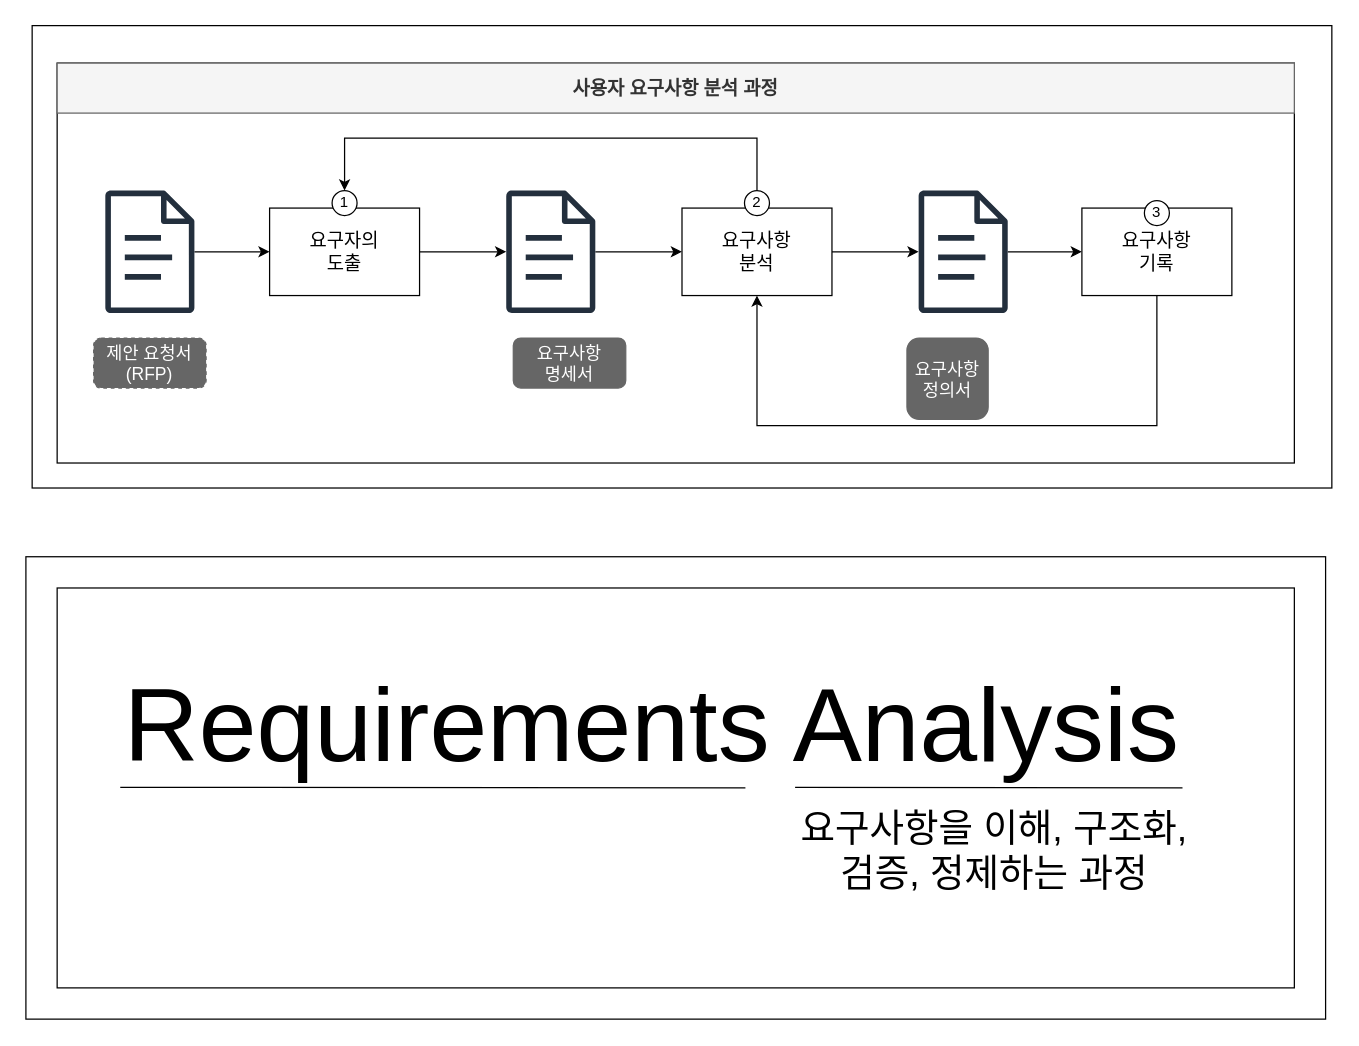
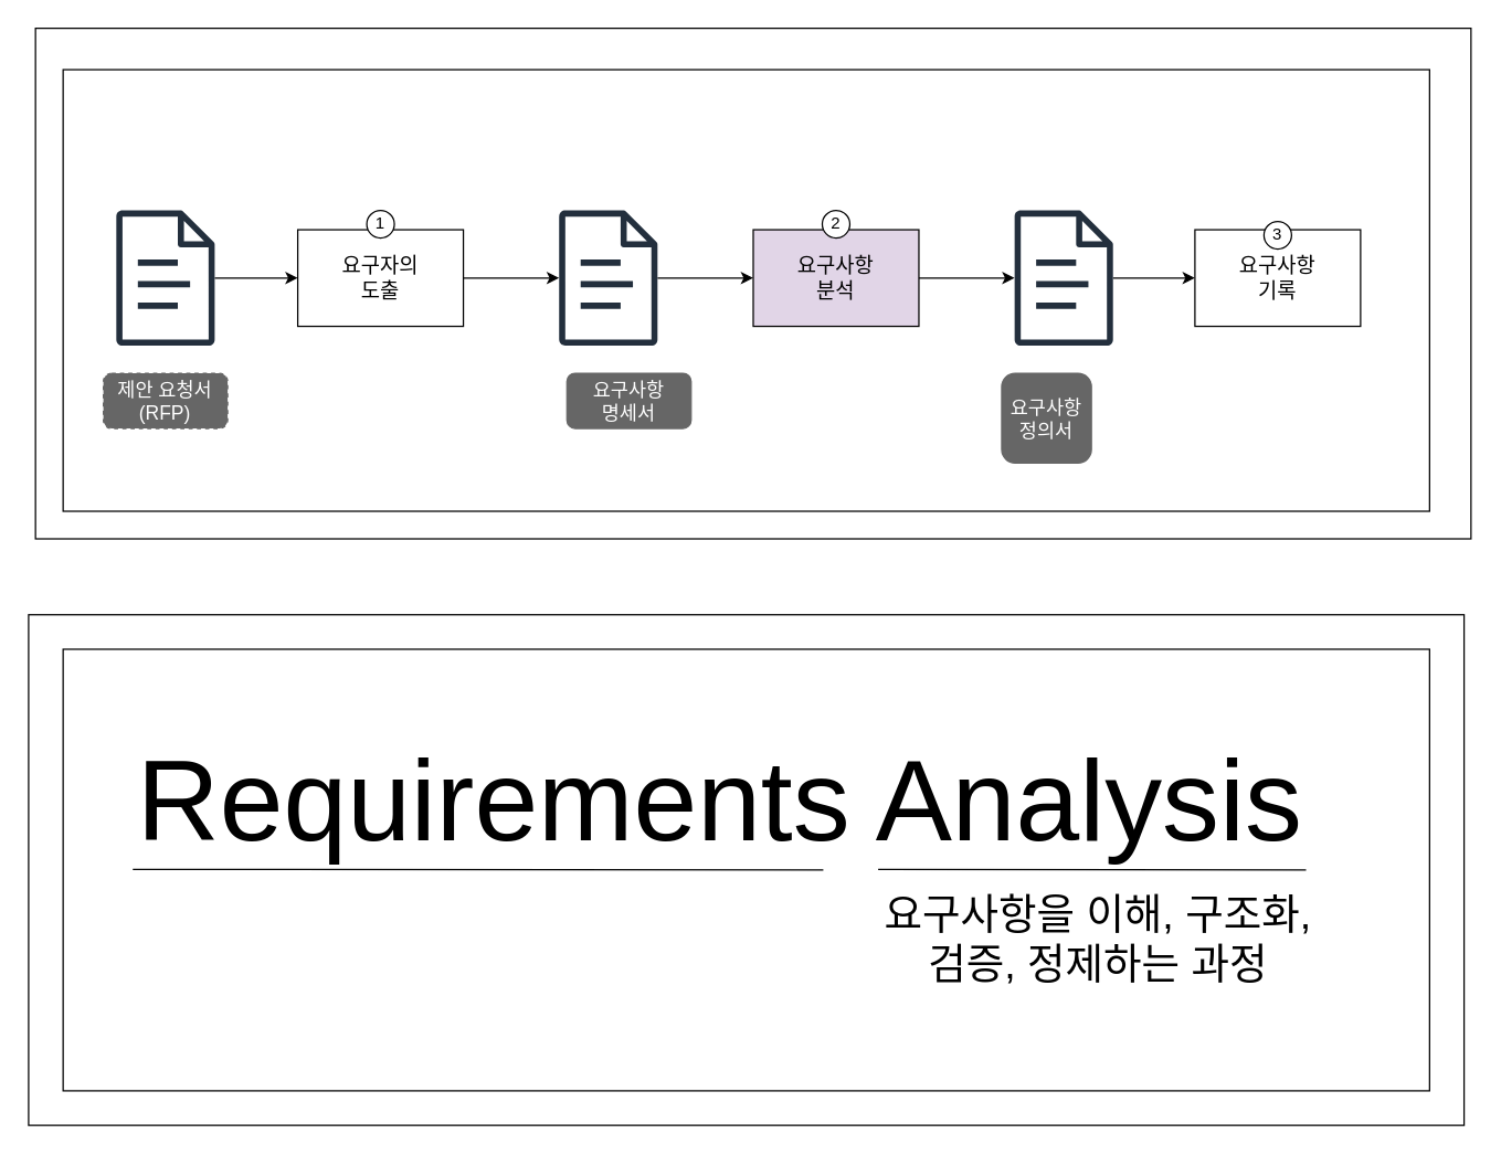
  <mxCell id="0" />
  <mxCell id="1" parent="0" />
  <mxCell id="2" value="" style="rounded=0;whiteSpace=wrap;html=1;" vertex="1" parent="1"><mxGeometry x="25" y="20" width="1040" height="370" as="geometry" /></mxCell>
  <mxCell id="3" value="" style="rounded=0;whiteSpace=wrap;html=1;" vertex="1" parent="1"><mxGeometry x="45" y="50" width="990" height="320" as="geometry" /></mxCell>
  <mxCell id="4" style="edgeStyle=orthogonalEdgeStyle;rounded=0;orthogonalLoop=1;jettySize=auto;html=1;" edge="1" parent="1" source="5" target="18"><mxGeometry relative="1" as="geometry" /></mxCell>
  <mxCell id="5" value="요구자의&lt;div&gt;도출&lt;/div&gt;" style="rounded=0;whiteSpace=wrap;html=1;fontSize=15;" vertex="1" parent="1"><mxGeometry x="215" y="166" width="120" height="70" as="geometry" /></mxCell>
  <mxCell id="6" value="제안 요청서&lt;div&gt;(RFP)&lt;/div&gt;" style="rounded=1;whiteSpace=wrap;html=1;fontSize=14;fillColor=#666666;fontColor=#FFFFFF;strokeColor=#666666;dashed=1;" vertex="1" parent="1"><mxGeometry x="74.19" y="270" width="90" height="40" as="geometry" /></mxCell>
- <mxCell id="7" value="사용자 요구사항 분석 과정" style="rounded=0;whiteSpace=wrap;html=1;fontSize=15;fillColor=#f5f5f5;fontColor=#333333;strokeColor=#666666;fontStyle=1" vertex="1" parent="1"><mxGeometry x="45" y="50" width="990" height="40" as="geometry" /></mxCell>
  <mxCell id="8" value="1" style="ellipse;whiteSpace=wrap;html=1;aspect=fixed;" vertex="1" parent="1"><mxGeometry x="265" y="152" width="20" height="20" as="geometry" /></mxCell>
  <mxCell id="9" value="" style="rounded=0;whiteSpace=wrap;html=1;" vertex="1" parent="1"><mxGeometry x="20" y="445" width="1040" height="370" as="geometry" /></mxCell>
  <mxCell id="10" value="" style="rounded=0;whiteSpace=wrap;html=1;" vertex="1" parent="1"><mxGeometry x="45" y="470" width="990" height="320" as="geometry" /></mxCell>
  <mxCell id="11" value="&lt;font style=&quot;font-size: 83px;&quot;&gt;Requirements Analysis&lt;/font&gt;" style="rounded=0;whiteSpace=wrap;html=1;fontSize=83;strokeColor=none;" vertex="1" parent="1"><mxGeometry x="80.5" y="550" width="880" height="60" as="geometry" /></mxCell>
  <mxCell id="12" value="요구사항을 이해, 구조화,&lt;div&gt;검증, 정제하는 과정&lt;/div&gt;" style="rounded=0;whiteSpace=wrap;html=1;fontSize=30;strokeColor=none;" vertex="1" parent="1"><mxGeometry x="589.5" y="650" width="410" height="60" as="geometry" /></mxCell>
  <mxCell id="13" value="" style="endArrow=none;html=1;rounded=0;entryX=0.576;entryY=0.5;entryDx=0;entryDy=0;entryPerimeter=0;" edge="1" parent="1"><mxGeometry width="50" height="50" relative="1" as="geometry"><mxPoint x="95.5" y="629.47" as="sourcePoint" /><mxPoint x="595.74" y="630" as="targetPoint" /></mxGeometry></mxCell>
  <mxCell id="14" value="" style="endArrow=none;html=1;rounded=0;" edge="1" parent="1"><mxGeometry width="50" height="50" relative="1" as="geometry"><mxPoint x="635.5" y="629.47" as="sourcePoint" /><mxPoint x="945.5" y="630" as="targetPoint" /></mxGeometry></mxCell>
  <mxCell id="15" style="edgeStyle=orthogonalEdgeStyle;rounded=0;orthogonalLoop=1;jettySize=auto;html=1;entryX=0;entryY=0.5;entryDx=0;entryDy=0;" edge="1" parent="1" source="16" target="5"><mxGeometry relative="1" as="geometry" /></mxCell>
  <mxCell id="16" value="" style="sketch=0;outlineConnect=0;fontColor=#232F3E;gradientColor=none;fillColor=#232F3D;strokeColor=none;dashed=0;verticalLabelPosition=bottom;verticalAlign=top;align=center;html=1;fontSize=12;fontStyle=0;aspect=fixed;pointerEvents=1;shape=mxgraph.aws4.document;" vertex="1" parent="1"><mxGeometry x="83.38" y="152" width="71.62" height="98" as="geometry" /></mxCell>
  <mxCell id="17" style="edgeStyle=orthogonalEdgeStyle;rounded=0;orthogonalLoop=1;jettySize=auto;html=1;entryX=0;entryY=0.5;entryDx=0;entryDy=0;" edge="1" parent="1" source="18" target="22"><mxGeometry relative="1" as="geometry" /></mxCell>
  <mxCell id="18" value="" style="sketch=0;outlineConnect=0;fontColor=#232F3E;gradientColor=none;fillColor=#232F3D;strokeColor=none;dashed=0;verticalLabelPosition=bottom;verticalAlign=top;align=center;html=1;fontSize=12;fontStyle=0;aspect=fixed;pointerEvents=1;shape=mxgraph.aws4.document;" vertex="1" parent="1"><mxGeometry x="404.19" y="152" width="71.62" height="98" as="geometry" /></mxCell>
  <mxCell id="19" value="요구사항&lt;div&gt;명세서&lt;/div&gt;" style="rounded=1;whiteSpace=wrap;html=1;fontSize=14;fillColor=#666666;fontColor=#FFFFFF;strokeColor=#666666;" vertex="1" parent="1"><mxGeometry x="410" y="270" width="90" height="40" as="geometry" /></mxCell>
  <mxCell id="20" style="edgeStyle=orthogonalEdgeStyle;rounded=0;orthogonalLoop=1;jettySize=auto;html=1;" edge="1" parent="1" source="22" target="25"><mxGeometry relative="1" as="geometry" /></mxCell>
- <mxCell id="21" style="edgeStyle=orthogonalEdgeStyle;rounded=0;orthogonalLoop=1;jettySize=auto;html=1;entryX=0.5;entryY=0;entryDx=0;entryDy=0;" edge="1" parent="1" source="22" target="8"><mxGeometry relative="1" as="geometry"><Array as="points"><mxPoint x="605" y="110" /><mxPoint x="275" y="110" /></Array></mxGeometry></mxCell>
- <mxCell id="22" value="요구사항&lt;div&gt;분석&lt;/div&gt;" style="rounded=0;whiteSpace=wrap;html=1;fontSize=15;" vertex="1" parent="1"><mxGeometry x="545" y="166" width="120" height="70" as="geometry" /></mxCell>
+ <mxCell id="22" value="요구사항&lt;div&gt;분석&lt;/div&gt;" style="rounded=0;whiteSpace=wrap;html=1;fontSize=15;fillColor=#e1d5e7;" vertex="1" parent="1"><mxGeometry x="545" y="166" width="120" height="70" as="geometry" /></mxCell>
  <mxCell id="23" value="2" style="ellipse;whiteSpace=wrap;html=1;aspect=fixed;" vertex="1" parent="1"><mxGeometry x="595" y="152" width="20" height="20" as="geometry" /></mxCell>
  <mxCell id="24" style="edgeStyle=orthogonalEdgeStyle;rounded=0;orthogonalLoop=1;jettySize=auto;html=1;entryX=0;entryY=0.5;entryDx=0;entryDy=0;" edge="1" parent="1" source="25" target="28"><mxGeometry relative="1" as="geometry" /></mxCell>
  <mxCell id="25" value="" style="sketch=0;outlineConnect=0;fontColor=#232F3E;gradientColor=none;fillColor=#232F3D;strokeColor=none;dashed=0;verticalLabelPosition=bottom;verticalAlign=top;align=center;html=1;fontSize=12;fontStyle=0;aspect=fixed;pointerEvents=1;shape=mxgraph.aws4.document;" vertex="1" parent="1"><mxGeometry x="734.19" y="152" width="71.62" height="98" as="geometry" /></mxCell>
  <mxCell id="26" value="요구사항&lt;div&gt;정의서&lt;/div&gt;" style="rounded=1;whiteSpace=wrap;html=1;fontSize=14;fillColor=#666666;fontColor=#FFFFFF;strokeColor=#666666;" vertex="1" parent="1"><mxGeometry x="725" y="270" width="65" height="65" as="geometry" /></mxCell>
- <mxCell id="27" style="edgeStyle=orthogonalEdgeStyle;rounded=0;orthogonalLoop=1;jettySize=auto;html=1;exitX=0.5;exitY=1;exitDx=0;exitDy=0;entryX=0.5;entryY=1;entryDx=0;entryDy=0;" edge="1" parent="1" source="28" target="22"><mxGeometry relative="1" as="geometry"><Array as="points"><mxPoint x="925" y="340" /><mxPoint x="605" y="340" /></Array></mxGeometry></mxCell>
  <mxCell id="28" value="요구사항&lt;div&gt;기록&lt;/div&gt;" style="rounded=0;whiteSpace=wrap;html=1;fontSize=15;" vertex="1" parent="1"><mxGeometry x="865" y="166" width="120" height="70" as="geometry" /></mxCell>
  <mxCell id="29" value="3" style="ellipse;whiteSpace=wrap;html=1;aspect=fixed;" vertex="1" parent="1"><mxGeometry x="915" y="160" width="20" height="20" as="geometry" /></mxCell>
